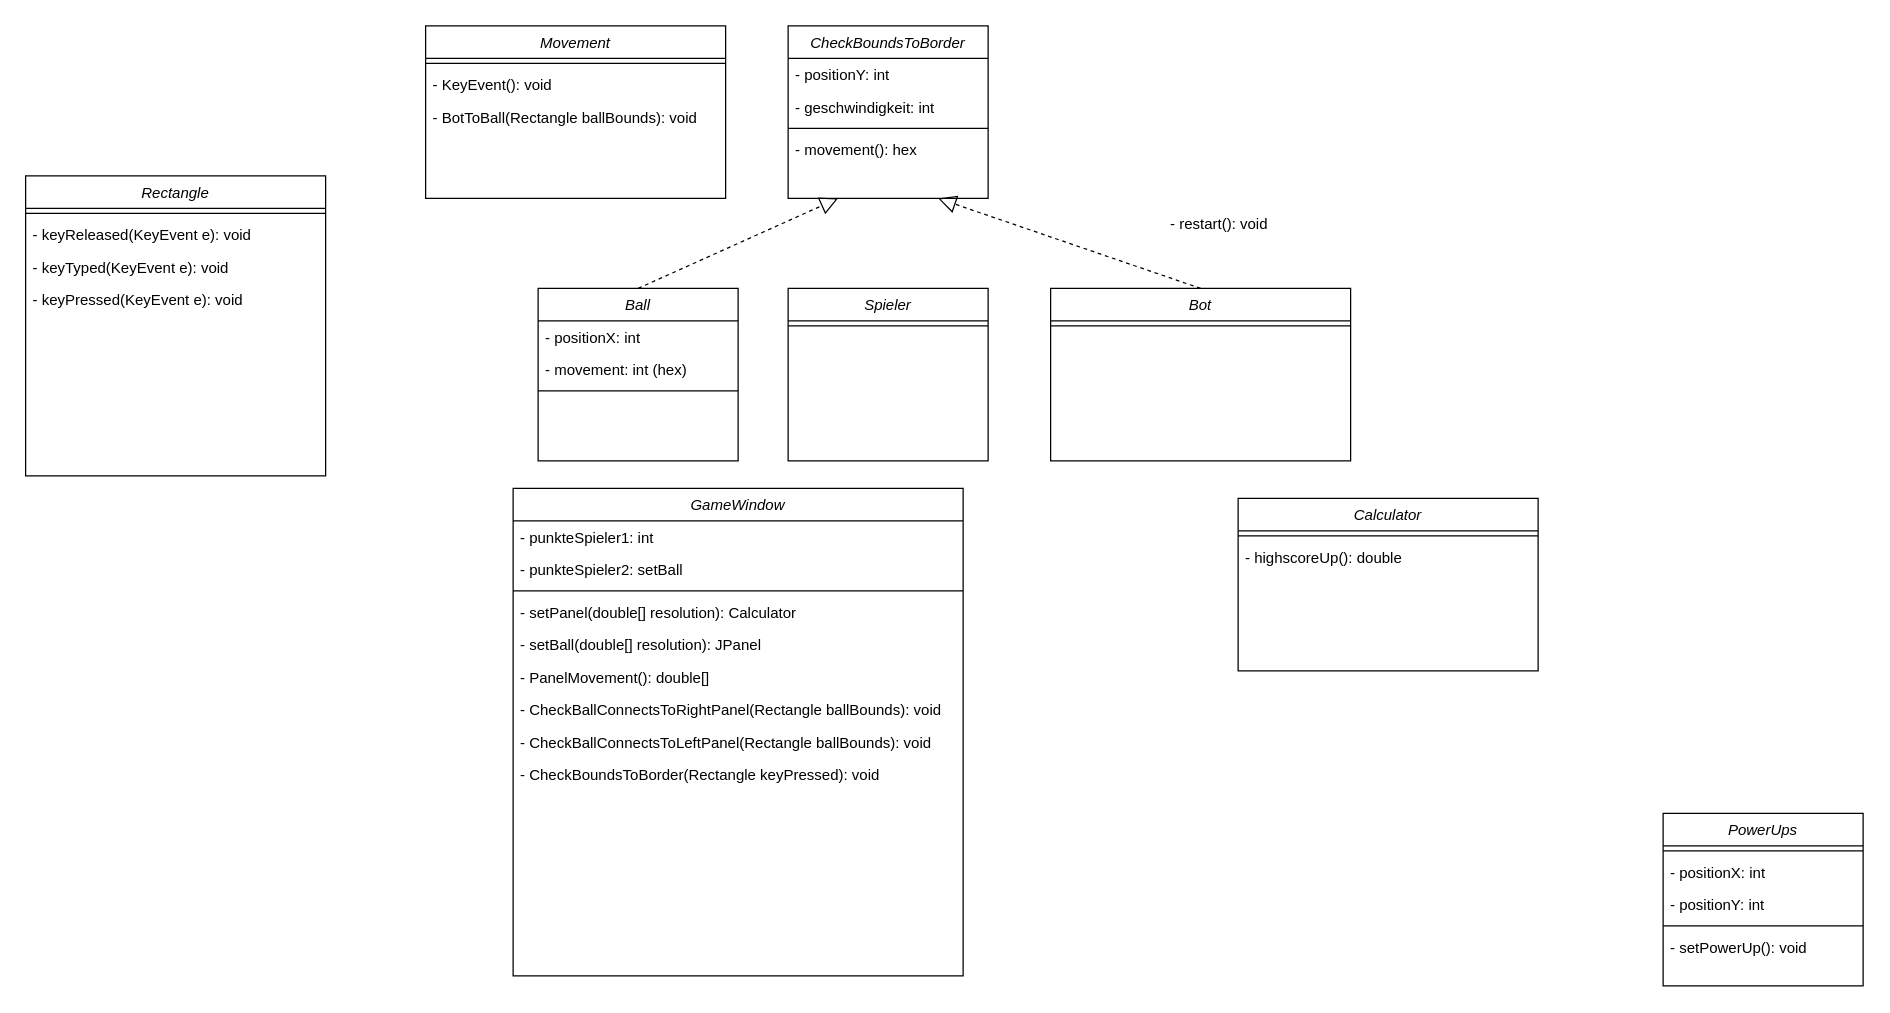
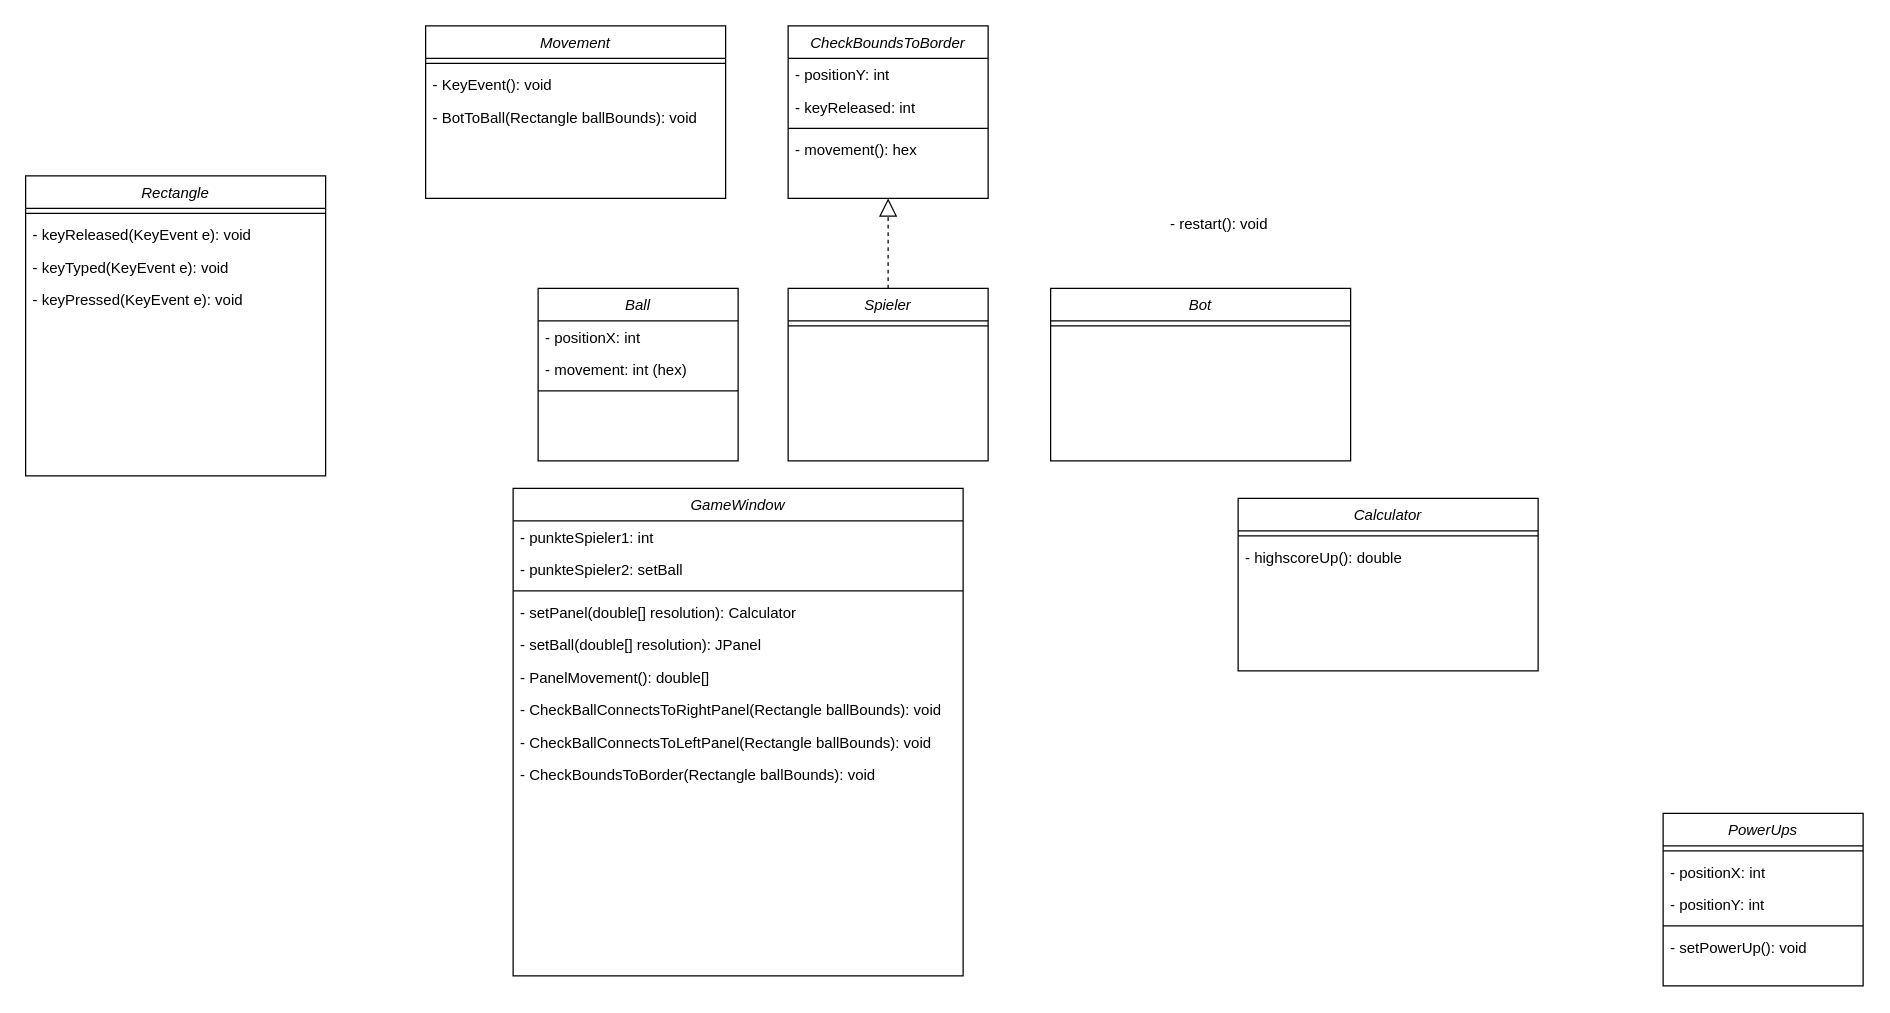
  <mxCell id="0" />
  <mxCell id="1" parent="0" />
  <mxCell id="2" value="Ball" style="swimlane;fontStyle=2;align=center;verticalAlign=top;childLayout=stackLayout;horizontal=1;startSize=26;horizontalStack=0;resizeParent=1;resizeLast=0;collapsible=1;marginBottom=0;rounded=0;shadow=0;strokeWidth=1;" parent="1" vertex="1"><mxGeometry x="430" y="230" width="160" height="138" as="geometry"><mxRectangle x="230" y="140" width="160" height="26" as="alternateBounds" /></mxGeometry></mxCell>
  <mxCell id="3" value="- positionX: int" style="text;align=left;verticalAlign=top;spacingLeft=4;spacingRight=4;overflow=hidden;rotatable=0;points=[[0,0.5],[1,0.5]];portConstraint=eastwest;" parent="2" vertex="1"><mxGeometry y="26" width="160" height="26" as="geometry" /></mxCell>
  <mxCell id="4" value="- movement: int (hex)" style="text;align=left;verticalAlign=top;spacingLeft=4;spacingRight=4;overflow=hidden;rotatable=0;points=[[0,0.5],[1,0.5]];portConstraint=eastwest;" parent="2" vertex="1"><mxGeometry y="52" width="160" height="26" as="geometry" /></mxCell>
  <mxCell id="5" value="" style="line;html=1;strokeWidth=1;align=left;verticalAlign=middle;spacingTop=-1;spacingLeft=3;spacingRight=3;rotatable=0;labelPosition=right;points=[];portConstraint=eastwest;" parent="2" vertex="1"><mxGeometry y="78" width="160" height="8" as="geometry" /></mxCell>
  <mxCell id="6" value="Spieler" style="swimlane;fontStyle=2;align=center;verticalAlign=top;childLayout=stackLayout;horizontal=1;startSize=26;horizontalStack=0;resizeParent=1;resizeLast=0;collapsible=1;marginBottom=0;rounded=0;shadow=0;strokeWidth=1;" parent="1" vertex="1"><mxGeometry x="630" y="230" width="160" height="138" as="geometry"><mxRectangle x="230" y="140" width="160" height="26" as="alternateBounds" /></mxGeometry></mxCell>
  <mxCell id="7" value="" style="line;html=1;strokeWidth=1;align=left;verticalAlign=middle;spacingTop=-1;spacingLeft=3;spacingRight=3;rotatable=0;labelPosition=right;points=[];portConstraint=eastwest;" parent="6" vertex="1"><mxGeometry y="26" width="160" height="8" as="geometry" /></mxCell>
  <mxCell id="8" value="Bot" style="swimlane;fontStyle=2;align=center;verticalAlign=top;childLayout=stackLayout;horizontal=1;startSize=26;horizontalStack=0;resizeParent=1;resizeLast=0;collapsible=1;marginBottom=0;rounded=0;shadow=0;strokeWidth=1;" parent="1" vertex="1"><mxGeometry x="840" y="230" width="240" height="138" as="geometry"><mxRectangle x="230" y="140" width="160" height="26" as="alternateBounds" /></mxGeometry></mxCell>
  <mxCell id="9" value="" style="line;html=1;strokeWidth=1;align=left;verticalAlign=middle;spacingTop=-1;spacingLeft=3;spacingRight=3;rotatable=0;labelPosition=right;points=[];portConstraint=eastwest;" parent="8" vertex="1"><mxGeometry y="26" width="240" height="8" as="geometry" /></mxCell>
  <mxCell id="10" value="GameWindow" style="swimlane;fontStyle=2;align=center;verticalAlign=top;childLayout=stackLayout;horizontal=1;startSize=26;horizontalStack=0;resizeParent=1;resizeLast=0;collapsible=1;marginBottom=0;rounded=0;shadow=0;strokeWidth=1;" parent="1" vertex="1"><mxGeometry x="410" y="390" width="360" height="390" as="geometry"><mxRectangle x="230" y="140" width="160" height="26" as="alternateBounds" /></mxGeometry></mxCell>
  <mxCell id="11" value="- punkteSpieler1: int" style="text;align=left;verticalAlign=top;spacingLeft=4;spacingRight=4;overflow=hidden;rotatable=0;points=[[0,0.5],[1,0.5]];portConstraint=eastwest;" parent="10" vertex="1"><mxGeometry y="26" width="360" height="26" as="geometry" /></mxCell>
  <mxCell id="12" value="- punkteSpieler2: setBall" style="text;align=left;verticalAlign=top;spacingLeft=4;spacingRight=4;overflow=hidden;rotatable=0;points=[[0,0.5],[1,0.5]];portConstraint=eastwest;" parent="10" vertex="1"><mxGeometry y="52" width="360" height="26" as="geometry" /></mxCell>
  <mxCell id="13" value="" style="line;html=1;strokeWidth=1;align=left;verticalAlign=middle;spacingTop=-1;spacingLeft=3;spacingRight=3;rotatable=0;labelPosition=right;points=[];portConstraint=eastwest;" parent="10" vertex="1"><mxGeometry y="78" width="360" height="8" as="geometry" /></mxCell>
  <mxCell id="14" value="- setPanel(double[] resolution): Calculator" style="text;align=left;verticalAlign=top;spacingLeft=4;spacingRight=4;overflow=hidden;rotatable=0;points=[[0,0.5],[1,0.5]];portConstraint=eastwest;" vertex="1" parent="10"><mxGeometry y="86" width="360" height="26" as="geometry" /></mxCell>
  <mxCell id="15" value="- setBall(double[] resolution): JPanel" style="text;align=left;verticalAlign=top;spacingLeft=4;spacingRight=4;overflow=hidden;rotatable=0;points=[[0,0.5],[1,0.5]];portConstraint=eastwest;" vertex="1" parent="10"><mxGeometry y="112" width="360" height="26" as="geometry" /></mxCell>
  <mxCell id="16" value="- PanelMovement(): double[] " style="text;align=left;verticalAlign=top;spacingLeft=4;spacingRight=4;overflow=hidden;rotatable=0;points=[[0,0.5],[1,0.5]];portConstraint=eastwest;" vertex="1" parent="10"><mxGeometry y="138" width="360" height="26" as="geometry" /></mxCell>
  <mxCell id="17" value="- CheckBallConnectsToRightPanel(Rectangle ballBounds): void" style="text;align=left;verticalAlign=top;spacingLeft=4;spacingRight=4;overflow=hidden;rotatable=0;points=[[0,0.5],[1,0.5]];portConstraint=eastwest;" vertex="1" parent="10"><mxGeometry y="164" width="360" height="26" as="geometry" /></mxCell>
  <mxCell id="18" value="- CheckBallConnectsToLeftPanel(Rectangle ballBounds): void" style="text;align=left;verticalAlign=top;spacingLeft=4;spacingRight=4;overflow=hidden;rotatable=0;points=[[0,0.5],[1,0.5]];portConstraint=eastwest;" vertex="1" parent="10"><mxGeometry y="190" width="360" height="26" as="geometry" /></mxCell>
- <mxCell id="19" value="- CheckBoundsToBorder(Rectangle keyPressed): void" style="text;align=left;verticalAlign=top;spacingLeft=4;spacingRight=4;overflow=hidden;rotatable=0;points=[[0,0.5],[1,0.5]];portConstraint=eastwest;" vertex="1" parent="10"><mxGeometry y="216" width="360" height="26" as="geometry" /></mxCell>
+ <mxCell id="19" value="- CheckBoundsToBorder(Rectangle ballBounds): void" style="text;align=left;verticalAlign=top;spacingLeft=4;spacingRight=4;overflow=hidden;rotatable=0;points=[[0,0.5],[1,0.5]];portConstraint=eastwest;" vertex="1" parent="10"><mxGeometry y="216" width="360" height="26" as="geometry" /></mxCell>
  <mxCell id="20" value="CheckBoundsToBorder" style="swimlane;fontStyle=2;align=center;verticalAlign=top;childLayout=stackLayout;horizontal=1;startSize=26;horizontalStack=0;resizeParent=1;resizeLast=0;collapsible=1;marginBottom=0;rounded=0;shadow=0;strokeWidth=1;" parent="1" vertex="1"><mxGeometry x="630" y="20" width="160" height="138" as="geometry"><mxRectangle x="230" y="140" width="160" height="26" as="alternateBounds" /></mxGeometry></mxCell>
  <mxCell id="21" value="- positionY: int" style="text;align=left;verticalAlign=top;spacingLeft=4;spacingRight=4;overflow=hidden;rotatable=0;points=[[0,0.5],[1,0.5]];portConstraint=eastwest;" parent="20" vertex="1"><mxGeometry y="26" width="160" height="26" as="geometry" /></mxCell>
- <mxCell id="22" value="- geschwindigkeit: int" style="text;align=left;verticalAlign=top;spacingLeft=4;spacingRight=4;overflow=hidden;rotatable=0;points=[[0,0.5],[1,0.5]];portConstraint=eastwest;" parent="20" vertex="1"><mxGeometry y="52" width="160" height="26" as="geometry" /></mxCell>
+ <mxCell id="22" value="- keyReleased: int" style="text;align=left;verticalAlign=top;spacingLeft=4;spacingRight=4;overflow=hidden;rotatable=0;points=[[0,0.5],[1,0.5]];portConstraint=eastwest;" parent="20" vertex="1"><mxGeometry y="52" width="160" height="26" as="geometry" /></mxCell>
  <mxCell id="23" value="" style="line;html=1;strokeWidth=1;align=left;verticalAlign=middle;spacingTop=-1;spacingLeft=3;spacingRight=3;rotatable=0;labelPosition=right;points=[];portConstraint=eastwest;" parent="20" vertex="1"><mxGeometry y="78" width="160" height="8" as="geometry" /></mxCell>
  <mxCell id="24" value="- movement(): hex" style="text;align=left;verticalAlign=top;spacingLeft=4;spacingRight=4;overflow=hidden;rotatable=0;points=[[0,0.5],[1,0.5]];portConstraint=eastwest;" vertex="1" parent="20"><mxGeometry y="86" width="160" height="26" as="geometry" /></mxCell>
- <mxCell id="25" value="" style="endArrow=block;dashed=1;endFill=0;endSize=12;html=1;entryX=0.25;entryY=1;entryDx=0;entryDy=0;exitX=0.5;exitY=0;exitDx=0;exitDy=0;" parent="1" source="2" target="20" edge="1"><mxGeometry width="160" relative="1" as="geometry"><mxPoint x="490" y="170" as="sourcePoint" /><mxPoint x="650" y="170" as="targetPoint" /></mxGeometry></mxCell>
- <mxCell id="27" value="" style="endArrow=block;dashed=1;endFill=0;endSize=12;html=1;entryX=0.75;entryY=1;entryDx=0;entryDy=0;exitX=0.5;exitY=0;exitDx=0;exitDy=0;" parent="1" source="8" target="20" edge="1"><mxGeometry width="160" relative="1" as="geometry"><mxPoint x="690" y="290" as="sourcePoint" /><mxPoint x="850" y="290" as="targetPoint" /></mxGeometry></mxCell>
+ <mxCell id="26" value="" style="endArrow=block;dashed=1;endFill=0;endSize=12;html=1;entryX=0.5;entryY=1;entryDx=0;entryDy=0;exitX=0.5;exitY=0;exitDx=0;exitDy=0;" parent="1" source="6" target="20" edge="1"><mxGeometry width="160" relative="1" as="geometry"><mxPoint x="690" y="290" as="sourcePoint" /><mxPoint x="850" y="290" as="targetPoint" /></mxGeometry></mxCell>
  <mxCell id="28" value="PowerUps" style="swimlane;fontStyle=2;align=center;verticalAlign=top;childLayout=stackLayout;horizontal=1;startSize=26;horizontalStack=0;resizeParent=1;resizeLast=0;collapsible=1;marginBottom=0;rounded=0;shadow=0;strokeWidth=1;" vertex="1" parent="1"><mxGeometry x="1330" y="650" width="160" height="138" as="geometry"><mxRectangle x="230" y="140" width="160" height="26" as="alternateBounds" /></mxGeometry></mxCell>
  <mxCell id="29" value="" style="line;html=1;strokeWidth=1;align=left;verticalAlign=middle;spacingTop=-1;spacingLeft=3;spacingRight=3;rotatable=0;labelPosition=right;points=[];portConstraint=eastwest;" vertex="1" parent="28"><mxGeometry y="26" width="160" height="8" as="geometry" /></mxCell>
  <mxCell id="30" value="- positionX: int" style="text;align=left;verticalAlign=top;spacingLeft=4;spacingRight=4;overflow=hidden;rotatable=0;points=[[0,0.5],[1,0.5]];portConstraint=eastwest;" vertex="1" parent="28"><mxGeometry y="34" width="160" height="26" as="geometry" /></mxCell>
  <mxCell id="31" value="- positionY: int" style="text;align=left;verticalAlign=top;spacingLeft=4;spacingRight=4;overflow=hidden;rotatable=0;points=[[0,0.5],[1,0.5]];portConstraint=eastwest;" vertex="1" parent="28"><mxGeometry y="60" width="160" height="26" as="geometry" /></mxCell>
  <mxCell id="32" value="" style="line;html=1;strokeWidth=1;align=left;verticalAlign=middle;spacingTop=-1;spacingLeft=3;spacingRight=3;rotatable=0;labelPosition=right;points=[];portConstraint=eastwest;" vertex="1" parent="28"><mxGeometry y="86" width="160" height="8" as="geometry" /></mxCell>
  <mxCell id="33" value="- setPowerUp(): void" style="text;align=left;verticalAlign=top;spacingLeft=4;spacingRight=4;overflow=hidden;rotatable=0;points=[[0,0.5],[1,0.5]];portConstraint=eastwest;" vertex="1" parent="28"><mxGeometry y="94" width="160" height="26" as="geometry" /></mxCell>
  <mxCell id="34" value="Movement" style="swimlane;fontStyle=2;align=center;verticalAlign=top;childLayout=stackLayout;horizontal=1;startSize=26;horizontalStack=0;resizeParent=1;resizeLast=0;collapsible=1;marginBottom=0;rounded=0;shadow=0;strokeWidth=1;" vertex="1" parent="1"><mxGeometry x="340" y="20" width="240" height="138" as="geometry"><mxRectangle x="230" y="140" width="160" height="26" as="alternateBounds" /></mxGeometry></mxCell>
  <mxCell id="35" value="" style="line;html=1;strokeWidth=1;align=left;verticalAlign=middle;spacingTop=-1;spacingLeft=3;spacingRight=3;rotatable=0;labelPosition=right;points=[];portConstraint=eastwest;" vertex="1" parent="34"><mxGeometry y="26" width="240" height="8" as="geometry" /></mxCell>
  <mxCell id="36" value="- KeyEvent(): void" style="text;align=left;verticalAlign=top;spacingLeft=4;spacingRight=4;overflow=hidden;rotatable=0;points=[[0,0.5],[1,0.5]];portConstraint=eastwest;" vertex="1" parent="34"><mxGeometry y="34" width="240" height="26" as="geometry" /></mxCell>
  <mxCell id="37" value="- BotToBall(Rectangle ballBounds): void" style="text;align=left;verticalAlign=top;spacingLeft=4;spacingRight=4;overflow=hidden;rotatable=0;points=[[0,0.5],[1,0.5]];portConstraint=eastwest;" vertex="1" parent="34"><mxGeometry y="60" width="240" height="26" as="geometry" /></mxCell>
  <mxCell id="38" value="- restart(): void" style="text;align=left;verticalAlign=top;spacingLeft=4;spacingRight=4;overflow=hidden;rotatable=0;points=[[0,0.5],[1,0.5]];portConstraint=eastwest;" vertex="1" parent="1"><mxGeometry x="930" y="165" width="240" height="26" as="geometry" /></mxCell>
  <mxCell id="39" value="Calculator" style="swimlane;fontStyle=2;align=center;verticalAlign=top;childLayout=stackLayout;horizontal=1;startSize=26;horizontalStack=0;resizeParent=1;resizeLast=0;collapsible=1;marginBottom=0;rounded=0;shadow=0;strokeWidth=1;" vertex="1" parent="1"><mxGeometry x="990" y="398" width="240" height="138" as="geometry"><mxRectangle x="230" y="140" width="160" height="26" as="alternateBounds" /></mxGeometry></mxCell>
  <mxCell id="40" value="" style="line;html=1;strokeWidth=1;align=left;verticalAlign=middle;spacingTop=-1;spacingLeft=3;spacingRight=3;rotatable=0;labelPosition=right;points=[];portConstraint=eastwest;" vertex="1" parent="39"><mxGeometry y="26" width="240" height="8" as="geometry" /></mxCell>
  <mxCell id="41" value="- highscoreUp(): double" style="text;align=left;verticalAlign=top;spacingLeft=4;spacingRight=4;overflow=hidden;rotatable=0;points=[[0,0.5],[1,0.5]];portConstraint=eastwest;" vertex="1" parent="39"><mxGeometry y="34" width="240" height="26" as="geometry" /></mxCell>
  <mxCell id="42" value="Rectangle" style="swimlane;fontStyle=2;align=center;verticalAlign=top;childLayout=stackLayout;horizontal=1;startSize=26;horizontalStack=0;resizeParent=1;resizeLast=0;collapsible=1;marginBottom=0;rounded=0;shadow=0;strokeWidth=1;" vertex="1" parent="1"><mxGeometry x="20" y="140" width="240" height="240" as="geometry"><mxRectangle x="230" y="140" width="160" height="26" as="alternateBounds" /></mxGeometry></mxCell>
  <mxCell id="43" value="" style="line;html=1;strokeWidth=1;align=left;verticalAlign=middle;spacingTop=-1;spacingLeft=3;spacingRight=3;rotatable=0;labelPosition=right;points=[];portConstraint=eastwest;" vertex="1" parent="42"><mxGeometry y="26" width="240" height="8" as="geometry" /></mxCell>
  <mxCell id="44" value="- keyReleased(KeyEvent e): void" style="text;align=left;verticalAlign=top;spacingLeft=4;spacingRight=4;overflow=hidden;rotatable=0;points=[[0,0.5],[1,0.5]];portConstraint=eastwest;" vertex="1" parent="42"><mxGeometry y="34" width="240" height="26" as="geometry" /></mxCell>
  <mxCell id="45" value="- keyTyped(KeyEvent e): void" style="text;align=left;verticalAlign=top;spacingLeft=4;spacingRight=4;overflow=hidden;rotatable=0;points=[[0,0.5],[1,0.5]];portConstraint=eastwest;" vertex="1" parent="42"><mxGeometry y="60" width="240" height="26" as="geometry" /></mxCell>
  <mxCell id="46" value="- keyPressed(KeyEvent e): void" style="text;align=left;verticalAlign=top;spacingLeft=4;spacingRight=4;overflow=hidden;rotatable=0;points=[[0,0.5],[1,0.5]];portConstraint=eastwest;" vertex="1" parent="42"><mxGeometry y="86" width="240" height="26" as="geometry" /></mxCell>
